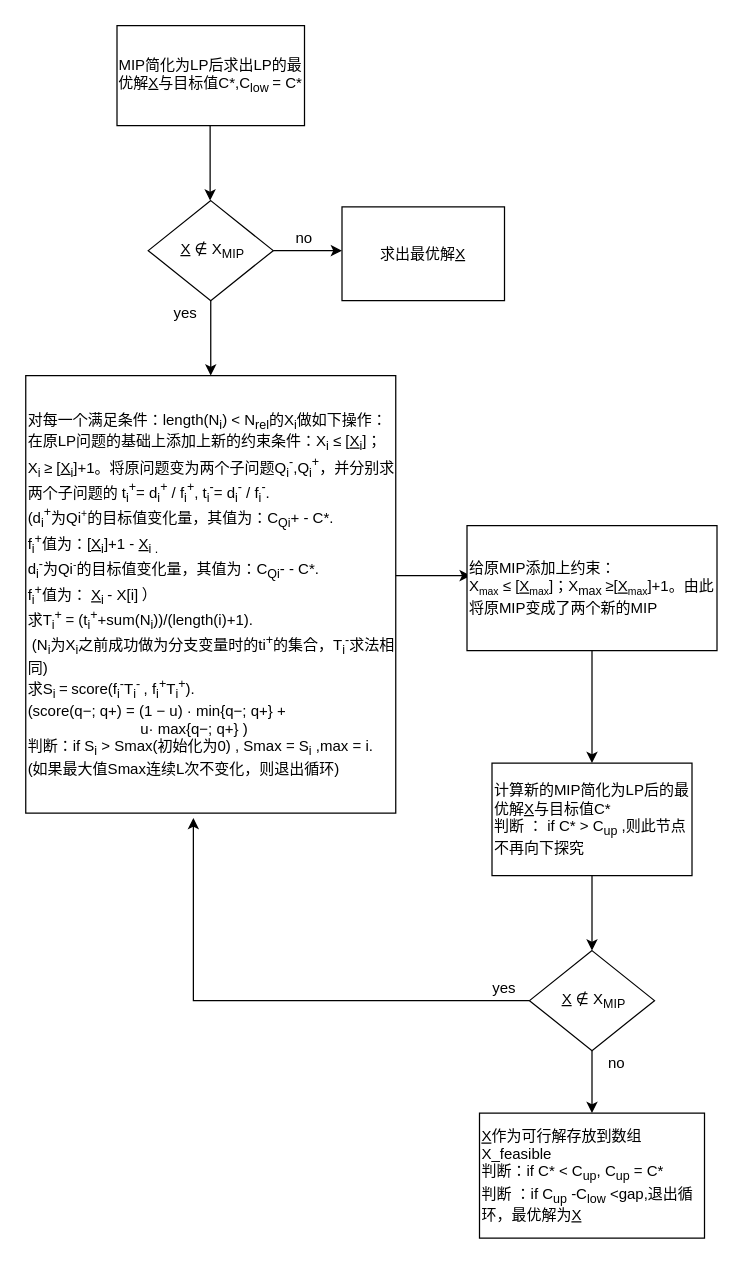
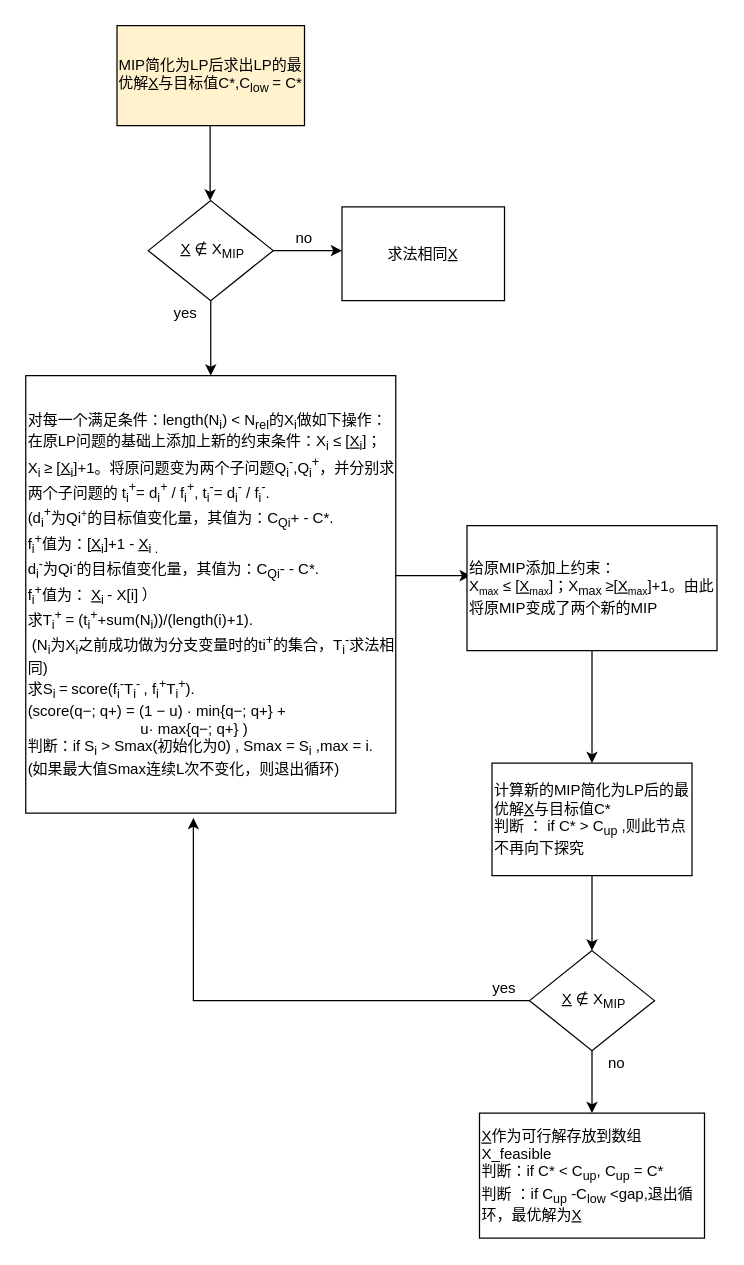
  <mxCell id="0" />
  <mxCell id="1" parent="0" />
- <mxCell id="2" value="MIP简化为LP后求出LP的最优解&lt;u&gt;X&lt;/u&gt;与目标值C*,C&lt;sub&gt;low&amp;nbsp;&lt;/sub&gt;= C*" style="rounded=0;whiteSpace=wrap;html=1;" vertex="1" parent="1"><mxGeometry x="93" y="20" width="150" height="80" as="geometry" /></mxCell>
+ <mxCell id="2" value="MIP简化为LP后求出LP的最优解&lt;u&gt;X&lt;/u&gt;与目标值C*,C&lt;sub&gt;low&amp;nbsp;&lt;/sub&gt;= C*" style="rounded=0;whiteSpace=wrap;html=1;fillColor=#fff2cc;" vertex="1" parent="1"><mxGeometry x="93" y="20" width="150" height="80" as="geometry" /></mxCell>
  <mxCell id="3" value="" style="endArrow=classic;html=1;" edge="1" parent="1"><mxGeometry width="50" height="50" relative="1" as="geometry"><mxPoint x="167.5" y="100" as="sourcePoint" /><mxPoint x="167.5" y="160" as="targetPoint" /></mxGeometry></mxCell>
  <mxCell id="4" value="" style="edgeStyle=orthogonalEdgeStyle;rounded=0;orthogonalLoop=1;jettySize=auto;html=1;" edge="1" parent="1" source="6"><mxGeometry relative="1" as="geometry"><mxPoint x="168" y="300" as="targetPoint" /></mxGeometry></mxCell>
  <mxCell id="5" value="" style="edgeStyle=orthogonalEdgeStyle;rounded=0;orthogonalLoop=1;jettySize=auto;html=1;" edge="1" parent="1" source="6"><mxGeometry relative="1" as="geometry"><mxPoint x="273" y="200" as="targetPoint" /></mxGeometry></mxCell>
  <mxCell id="6" value="&lt;span style=&quot;white-space: normal&quot;&gt;&amp;nbsp;&lt;u&gt;X&lt;/u&gt; ∉ X&lt;/span&gt;&lt;sub style=&quot;white-space: normal&quot;&gt;MIP&lt;/sub&gt;" style="rhombus;whiteSpace=wrap;html=1;" vertex="1" parent="1"><mxGeometry x="118" y="160" width="100" height="80" as="geometry" /></mxCell>
  <mxCell id="7" value="yes" style="text;html=1;strokeColor=none;fillColor=none;align=center;verticalAlign=middle;whiteSpace=wrap;rounded=0;" vertex="1" parent="1"><mxGeometry x="128" y="240" width="40" height="20" as="geometry" /></mxCell>
  <mxCell id="8" value="no" style="text;html=1;strokeColor=none;fillColor=none;align=center;verticalAlign=middle;whiteSpace=wrap;rounded=0;" vertex="1" parent="1"><mxGeometry x="223" y="180" width="40" height="20" as="geometry" /></mxCell>
- <mxCell id="9" value="求出最优解&lt;u&gt;X&lt;/u&gt;" style="rounded=0;whiteSpace=wrap;html=1;" vertex="1" parent="1"><mxGeometry x="273" y="165" width="130" height="75" as="geometry" /></mxCell>
+ <mxCell id="9" value="求法相同&lt;u&gt;X&lt;/u&gt;" style="rounded=0;whiteSpace=wrap;html=1;" vertex="1" parent="1"><mxGeometry x="273" y="165" width="130" height="75" as="geometry" /></mxCell>
  <mxCell id="10" value="对每一个&lt;span style=&quot;text-align: center&quot;&gt;满足条件：length(N&lt;/span&gt;&lt;sub style=&quot;text-align: center&quot;&gt;i&lt;/sub&gt;&lt;span style=&quot;text-align: center&quot;&gt;) &amp;lt; N&lt;sub&gt;rel&lt;/sub&gt;的&lt;/span&gt;X&lt;sub&gt;i&lt;/sub&gt;做如下操作：&lt;br&gt;在原LP问题的基础上添加上新的约束条件：X&lt;sub&gt;i&lt;/sub&gt; ≤ [&lt;u&gt;X&lt;/u&gt;&lt;sub&gt;i&lt;/sub&gt;]；&lt;br&gt;X&lt;sub&gt;i &lt;/sub&gt;≥ [&lt;u&gt;X&lt;/u&gt;&lt;sub&gt;i&lt;/sub&gt;]+1。将原问题变为两个子问题Q&lt;sub&gt;i&lt;/sub&gt;&lt;sup&gt;-&lt;/sup&gt;,Q&lt;sub&gt;i&lt;/sub&gt;&lt;sup&gt;+&lt;/sup&gt;，并分别求两个子问题的 t&lt;sub&gt;i&lt;/sub&gt;&lt;sup&gt;+&lt;/sup&gt;= d&lt;sub&gt;i&lt;/sub&gt;&lt;sup&gt;+&lt;/sup&gt; / f&lt;sub&gt;i&lt;/sub&gt;&lt;sup&gt;+&lt;/sup&gt;, t&lt;sub&gt;i&lt;/sub&gt;&lt;sup&gt;-&lt;/sup&gt;= d&lt;sub&gt;i&lt;/sub&gt;&lt;sup&gt;-&lt;/sup&gt;&amp;nbsp;/ f&lt;sub&gt;i&lt;/sub&gt;&lt;sup&gt;-&lt;/sup&gt;.&lt;br&gt;(d&lt;sub&gt;i&lt;/sub&gt;&lt;sup&gt;+&lt;/sup&gt;为Qi&lt;span style=&quot;font-size: 10px&quot;&gt;&lt;sup&gt;+&lt;/sup&gt;&lt;/span&gt;的目标值变化量，其值为：C&lt;sub&gt;Qi&lt;/sub&gt;+ - C*.&lt;br&gt;f&lt;sub&gt;i&lt;/sub&gt;&lt;sup&gt;+&lt;/sup&gt;值为：[&lt;u&gt;X&lt;/u&gt;&lt;sub&gt;i&lt;/sub&gt;]+1&amp;nbsp;- &lt;u&gt;X&lt;/u&gt;&lt;sub&gt;i&amp;nbsp;.&lt;/sub&gt;&amp;nbsp;&lt;br&gt;d&lt;sub&gt;i&lt;/sub&gt;&lt;sup&gt;-&lt;/sup&gt;为Qi&lt;span style=&quot;font-size: 10px&quot;&gt;&lt;sup&gt;-&lt;/sup&gt;&lt;/span&gt;的目标值变化量，其值为：C&lt;sub&gt;Qi&lt;/sub&gt;- - C*.&lt;br&gt;f&lt;sub&gt;i&lt;/sub&gt;&lt;sup&gt;+&lt;/sup&gt;值为：&amp;nbsp;&lt;u&gt;X&lt;/u&gt;&lt;sub&gt;i &lt;/sub&gt;- X[i]&lt;sub&gt;&amp;nbsp;&lt;/sub&gt;）&lt;br&gt;求T&lt;sub&gt;i&lt;/sub&gt;&lt;sup&gt;+ &lt;/sup&gt;= (t&lt;sub&gt;i&lt;/sub&gt;&lt;sup&gt;+&lt;/sup&gt;+sum(N&lt;sub&gt;i&lt;/sub&gt;))/(length(i)+1).&lt;br&gt;&amp;nbsp;(N&lt;sub&gt;i&lt;/sub&gt;为X&lt;sub&gt;i&lt;/sub&gt;之前成功做为分支变量时的ti&lt;sup&gt;+&lt;/sup&gt;的集合，T&lt;sub&gt;i&lt;/sub&gt;&lt;sup&gt;-&lt;/sup&gt;求法相同)&lt;br&gt;求S&lt;sub&gt;i &lt;/sub&gt;=&lt;sub&gt;&amp;nbsp;&lt;/sub&gt;score(f&lt;sub&gt;i&lt;/sub&gt;&lt;sup&gt;-&lt;/sup&gt;T&lt;sub&gt;i&lt;/sub&gt;&lt;sup&gt;-&amp;nbsp;&lt;/sup&gt;, f&lt;sub&gt;i&lt;/sub&gt;&lt;sup&gt;+&lt;/sup&gt;T&lt;sub&gt;i&lt;/sub&gt;&lt;sup&gt;+&lt;/sup&gt;).&lt;br&gt;(score(q−; q+) = (1 − u) · min{q−; q+}&amp;nbsp;+&lt;br&gt;&amp;nbsp; &amp;nbsp; &amp;nbsp; &amp;nbsp; &amp;nbsp; &amp;nbsp; &amp;nbsp; &amp;nbsp; &amp;nbsp; &amp;nbsp; &amp;nbsp; &amp;nbsp; &amp;nbsp; &amp;nbsp;u· max{q−; q+}&amp;nbsp;)&lt;br&gt;判断：if S&lt;sub&gt;i&lt;/sub&gt; &amp;gt; Smax(初始化为0) , Smax = S&lt;sub&gt;i&lt;/sub&gt; ,max = i.&lt;br&gt;(如果最大值Smax连续L次不变化，则退出循环)" style="rounded=0;whiteSpace=wrap;html=1;align=left;" vertex="1" parent="1"><mxGeometry x="20" y="300" width="296" height="350" as="geometry" /></mxCell>
  <mxCell id="11" value="" style="endArrow=classic;html=1;" edge="1" parent="1"><mxGeometry width="50" height="50" relative="1" as="geometry"><mxPoint x="316" y="460" as="sourcePoint" /><mxPoint x="376" y="460" as="targetPoint" /></mxGeometry></mxCell>
  <mxCell id="12" value="" style="edgeStyle=orthogonalEdgeStyle;rounded=0;orthogonalLoop=1;jettySize=auto;html=1;" edge="1" parent="1" source="13" target="15"><mxGeometry relative="1" as="geometry" /></mxCell>
  <mxCell id="13" value="给原MIP添加上约束：&lt;br&gt;&lt;span&gt;X&lt;span style=&quot;font-size: 10px&quot;&gt;&lt;sub&gt;max&lt;/sub&gt;&lt;/span&gt;&lt;/span&gt;&lt;span&gt;&amp;nbsp;≤ [&lt;/span&gt;&lt;span&gt;&lt;u&gt;X&lt;/u&gt;&lt;span style=&quot;font-size: 10px&quot;&gt;&lt;sub&gt;max&lt;/sub&gt;&lt;/span&gt;&lt;/span&gt;&lt;span&gt;]；&lt;/span&gt;&lt;span&gt;X&lt;sub&gt;max&lt;/sub&gt;&lt;/span&gt;&lt;sub&gt;&amp;nbsp;&lt;/sub&gt;&lt;span&gt;≥[&lt;/span&gt;&lt;span&gt;&lt;u&gt;X&lt;/u&gt;&lt;span style=&quot;font-size: 10px&quot;&gt;&lt;sub&gt;max&lt;/sub&gt;&lt;/span&gt;&lt;/span&gt;&lt;span&gt;]+1。由此将原MIP变成了两个新的MIP&lt;/span&gt;" style="rounded=0;whiteSpace=wrap;html=1;align=left;" vertex="1" parent="1"><mxGeometry x="373" y="420" width="200" height="100" as="geometry" /></mxCell>
  <mxCell id="14" value="" style="edgeStyle=orthogonalEdgeStyle;rounded=0;orthogonalLoop=1;jettySize=auto;html=1;" edge="1" parent="1" source="15"><mxGeometry relative="1" as="geometry"><mxPoint x="473" y="760" as="targetPoint" /></mxGeometry></mxCell>
  <mxCell id="15" value="计算新的MIP简化为LP后的最优解&lt;u&gt;X&lt;/u&gt;与目标值C*&lt;br&gt;判断 ： if C* &amp;gt; C&lt;sub&gt;up&lt;/sub&gt; ,则此节点不再向下探究" style="rounded=0;whiteSpace=wrap;html=1;align=left;" vertex="1" parent="1"><mxGeometry x="393" y="610" width="160" height="90" as="geometry" /></mxCell>
  <mxCell id="16" value="" style="edgeStyle=orthogonalEdgeStyle;rounded=0;orthogonalLoop=1;jettySize=auto;html=1;entryX=0.453;entryY=1.011;entryDx=0;entryDy=0;entryPerimeter=0;" edge="1" parent="1" source="18" target="10"><mxGeometry relative="1" as="geometry"><mxPoint x="313" y="800" as="targetPoint" /><Array as="points"><mxPoint x="154" y="800" /></Array></mxGeometry></mxCell>
  <mxCell id="17" value="" style="edgeStyle=orthogonalEdgeStyle;rounded=0;orthogonalLoop=1;jettySize=auto;html=1;" edge="1" parent="1" source="18"><mxGeometry relative="1" as="geometry"><mxPoint x="473" y="890" as="targetPoint" /></mxGeometry></mxCell>
  <mxCell id="18" value="&lt;span style=&quot;white-space: normal&quot;&gt;&amp;nbsp;&lt;u&gt;X&lt;/u&gt; ∉ X&lt;/span&gt;&lt;sub style=&quot;white-space: normal&quot;&gt;MIP&lt;/sub&gt;" style="rhombus;whiteSpace=wrap;html=1;" vertex="1" parent="1"><mxGeometry x="423" y="760" width="100" height="80" as="geometry" /></mxCell>
  <mxCell id="19" value="yes" style="text;html=1;strokeColor=none;fillColor=none;align=center;verticalAlign=middle;whiteSpace=wrap;rounded=0;" vertex="1" parent="1"><mxGeometry x="383" y="780" width="40" height="20" as="geometry" /></mxCell>
  <mxCell id="20" value="no" style="text;html=1;strokeColor=none;fillColor=none;align=center;verticalAlign=middle;whiteSpace=wrap;rounded=0;" vertex="1" parent="1"><mxGeometry x="473" y="840" width="40" height="20" as="geometry" /></mxCell>
  <mxCell id="21" value="&lt;u&gt;X&lt;/u&gt;作为可行解存放到数组X_feasible&lt;br&gt;判断：if C* &amp;lt; C&lt;sub&gt;up&lt;/sub&gt;, C&lt;sub&gt;up&lt;/sub&gt; = C*&amp;nbsp;&lt;br&gt;判断 ：if C&lt;sub&gt;up&lt;/sub&gt; -C&lt;sub&gt;low&lt;/sub&gt; &amp;lt;gap,退出循环，最优解为&lt;u&gt;X&lt;/u&gt;" style="rounded=0;whiteSpace=wrap;html=1;align=left;" vertex="1" parent="1"><mxGeometry x="383" y="890" width="180" height="100" as="geometry" /></mxCell>
